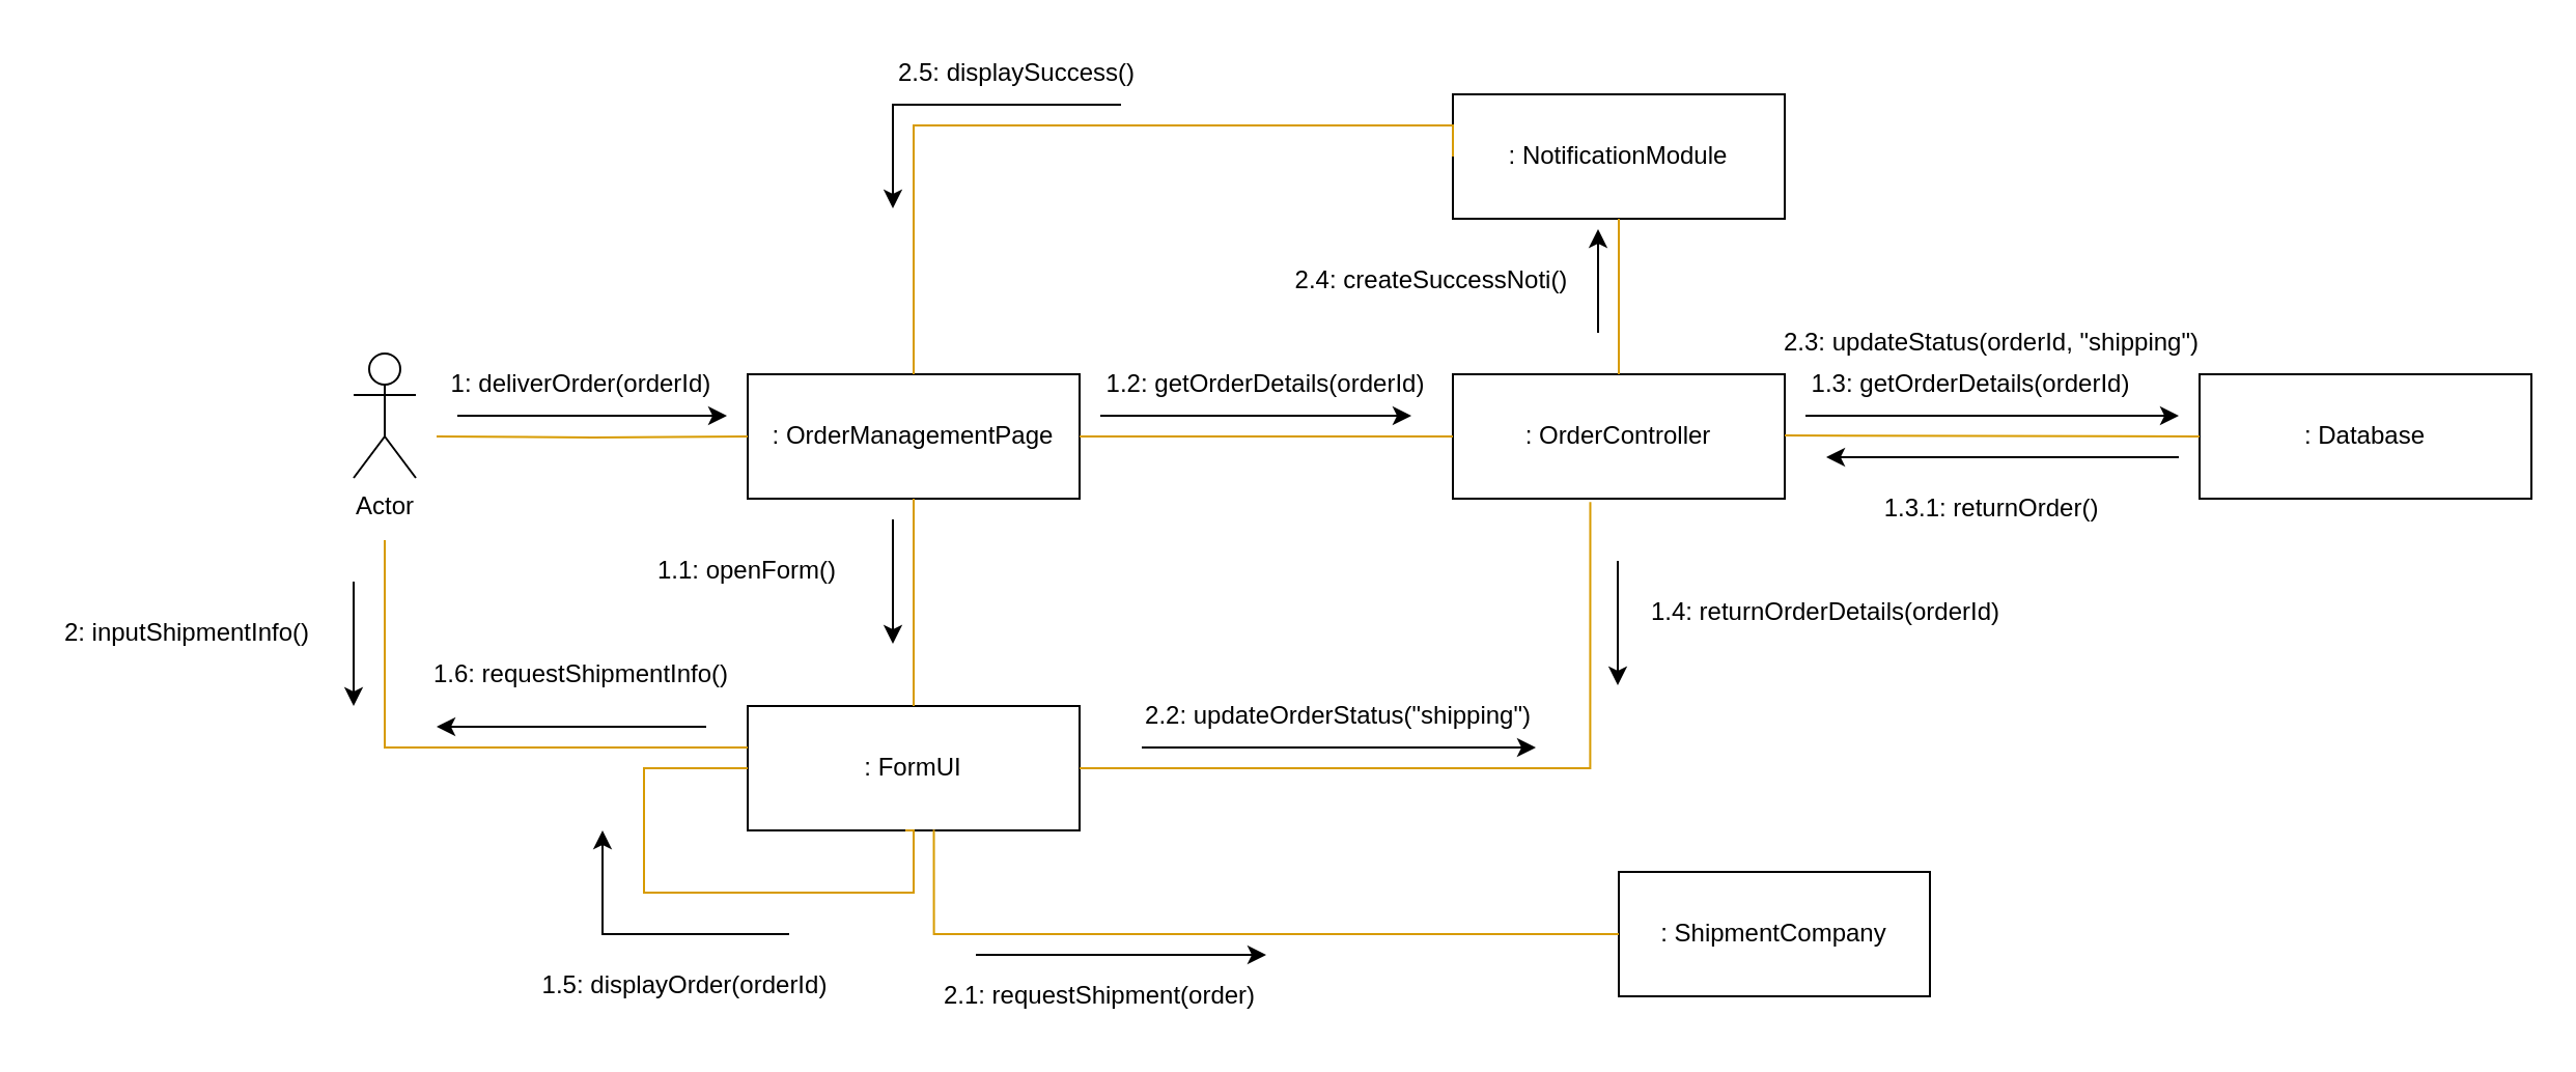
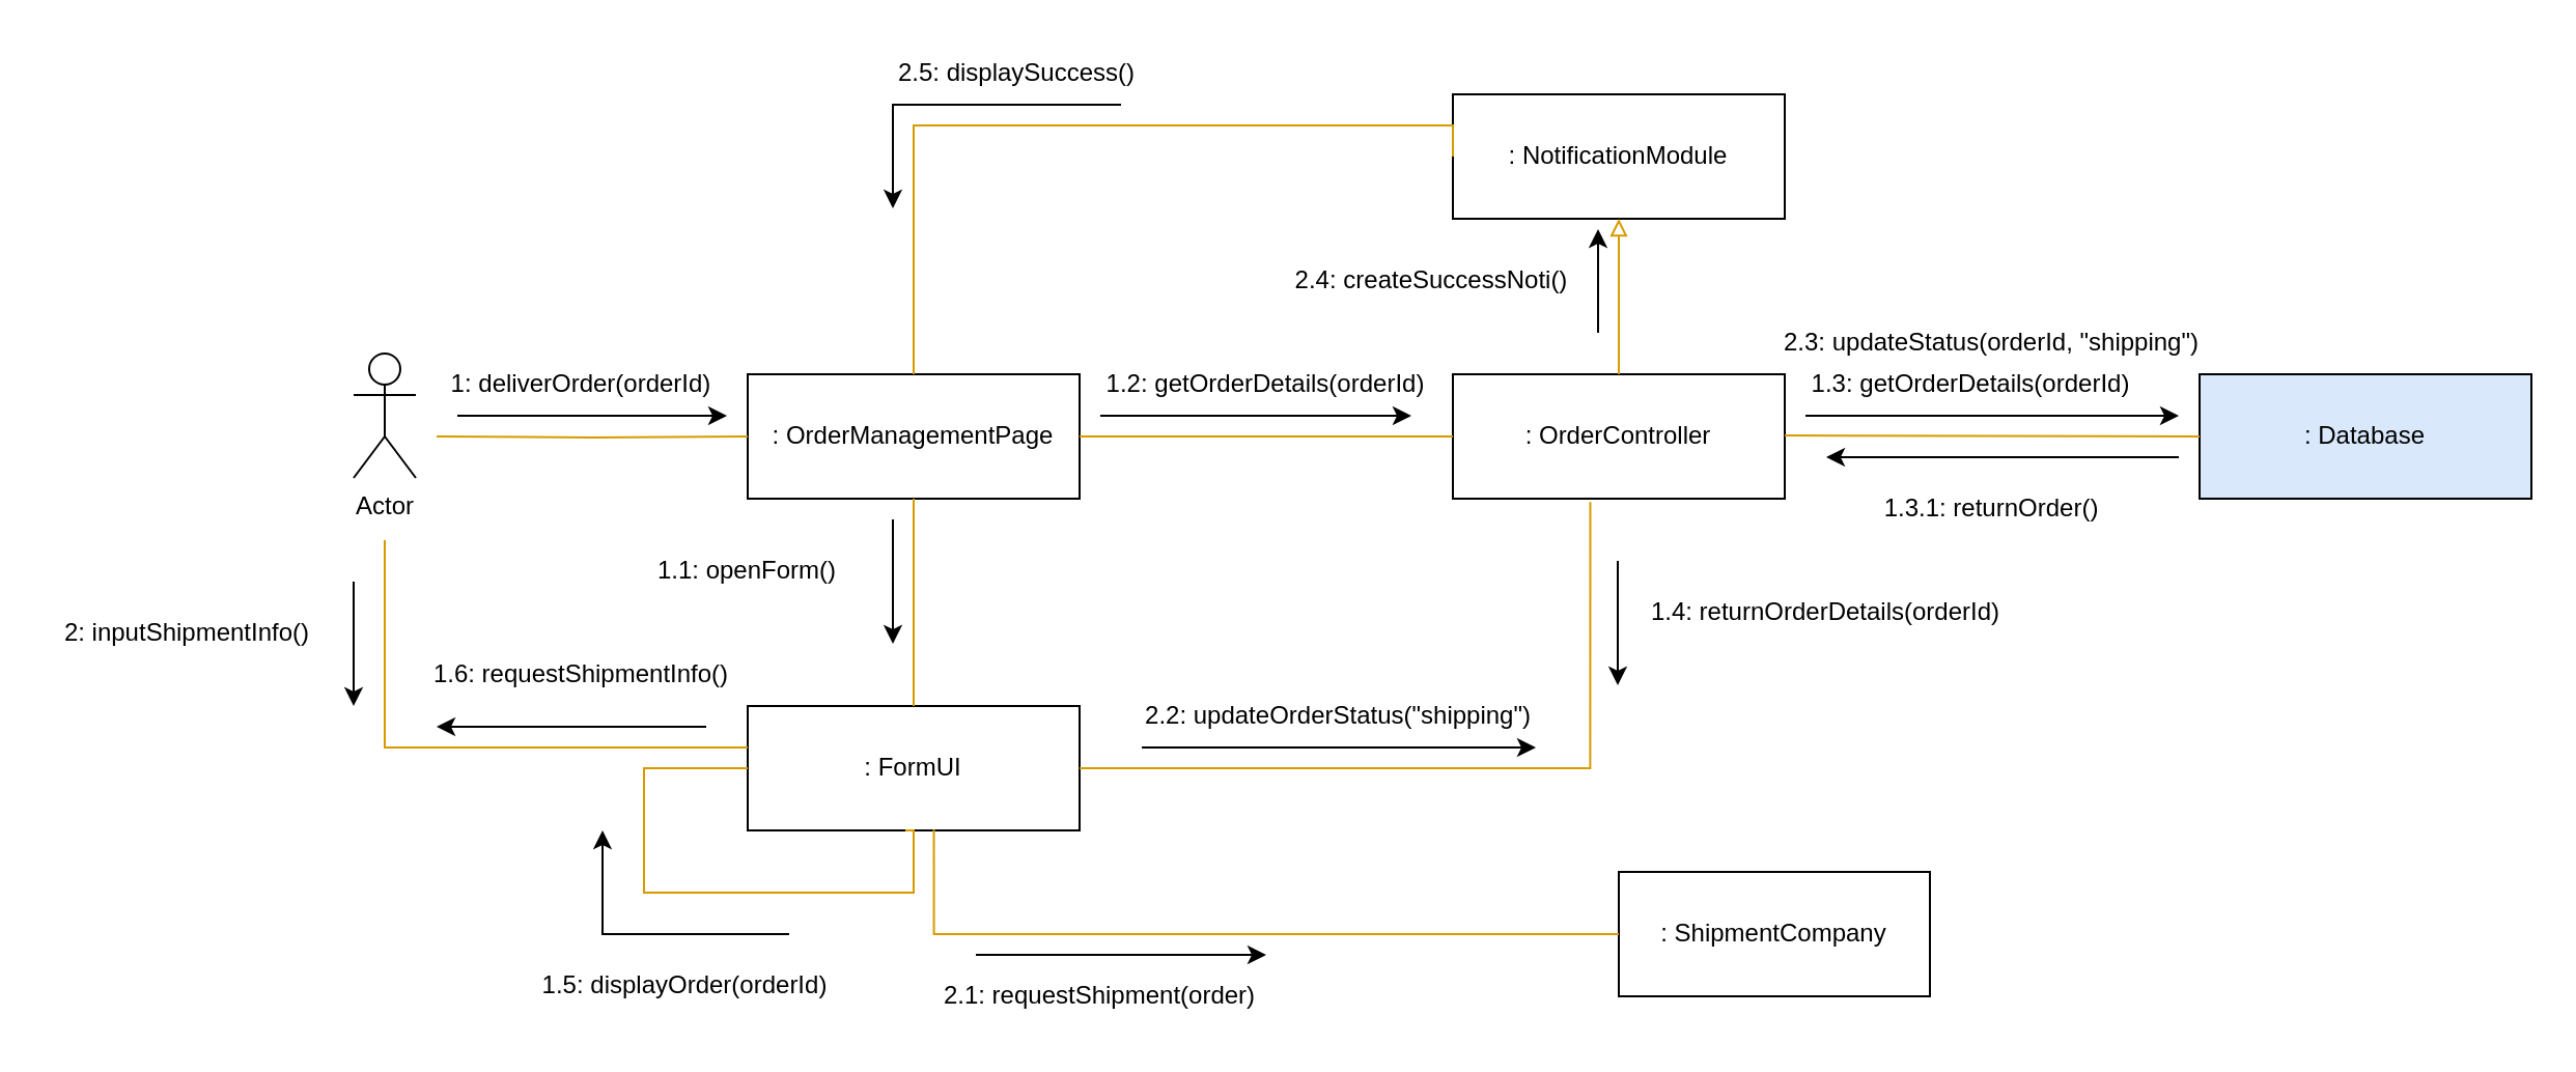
  <mxCell id="0" />
  <mxCell id="1" parent="0" />
  <mxCell id="2" value="Actor" style="shape=umlActor;verticalLabelPosition=bottom;verticalAlign=top;html=1;outlineConnect=0;" vertex="1" parent="1"><mxGeometry x="170" y="170" width="30" height="60" as="geometry" /></mxCell>
  <mxCell id="3" value=": OrderManagementPage" style="rounded=0;whiteSpace=wrap;html=1;" vertex="1" parent="1"><mxGeometry x="360" y="180" width="160" height="60" as="geometry" /></mxCell>
  <mxCell id="4" value=": FormUI" style="rounded=0;whiteSpace=wrap;html=1;" vertex="1" parent="1"><mxGeometry x="360" y="340" width="160" height="60" as="geometry" /></mxCell>
  <mxCell id="5" value=": OrderController" style="rounded=0;whiteSpace=wrap;html=1;" vertex="1" parent="1"><mxGeometry x="700" y="180" width="160" height="60" as="geometry" /></mxCell>
- <mxCell id="6" value=": Database" style="rounded=0;whiteSpace=wrap;html=1;" vertex="1" parent="1"><mxGeometry x="1060" y="180" width="160" height="60" as="geometry" /></mxCell>
+ <mxCell id="6" value=": Database" style="rounded=0;whiteSpace=wrap;html=1;fillColor=#dae8fc;" vertex="1" parent="1"><mxGeometry x="1060" y="180" width="160" height="60" as="geometry" /></mxCell>
  <mxCell id="7" value=": ShipmentCompany" style="rounded=0;whiteSpace=wrap;html=1;" vertex="1" parent="1"><mxGeometry x="780" y="420" width="150" height="60" as="geometry" /></mxCell>
  <mxCell id="8" style="edgeStyle=orthogonalEdgeStyle;rounded=0;orthogonalLoop=1;jettySize=auto;html=1;fontFamily=Tahoma;fontSize=14;fontColor=#000066;endArrow=none;endFill=0;fillColor=#ffe6cc;strokeColor=#d79b00;entryX=0;entryY=0.5;entryDx=0;entryDy=0;" edge="1" parent="1" target="3"><mxGeometry relative="1" as="geometry"><mxPoint x="210" y="210" as="sourcePoint" /><mxPoint x="340" y="209.5" as="targetPoint" /><Array as="points" /></mxGeometry></mxCell>
  <mxCell id="9" value="" style="endArrow=classic;html=1;rounded=0;" edge="1" parent="1"><mxGeometry width="50" height="50" relative="1" as="geometry"><mxPoint x="220" y="200" as="sourcePoint" /><mxPoint x="350" y="200" as="targetPoint" /></mxGeometry></mxCell>
  <mxCell id="10" value="1: deliverOrder(orderId)" style="text;html=1;align=center;verticalAlign=middle;whiteSpace=wrap;rounded=0;" vertex="1" parent="1"><mxGeometry x="210" y="170" width="140" height="30" as="geometry" /></mxCell>
  <mxCell id="11" value="" style="endArrow=classic;html=1;rounded=0;" edge="1" parent="1"><mxGeometry width="50" height="50" relative="1" as="geometry"><mxPoint x="530" y="200" as="sourcePoint" /><mxPoint x="680" y="200" as="targetPoint" /><Array as="points" /></mxGeometry></mxCell>
  <mxCell id="12" style="edgeStyle=orthogonalEdgeStyle;rounded=0;orthogonalLoop=1;jettySize=auto;html=1;fontFamily=Tahoma;fontSize=14;fontColor=#000066;endArrow=none;endFill=0;fillColor=#ffe6cc;strokeColor=#d79b00;exitX=1;exitY=0.5;exitDx=0;exitDy=0;entryX=0;entryY=0.5;entryDx=0;entryDy=0;" edge="1" parent="1" source="3" target="5"><mxGeometry relative="1" as="geometry"><mxPoint x="570" y="210" as="sourcePoint" /><mxPoint x="660" y="210" as="targetPoint" /><Array as="points" /></mxGeometry></mxCell>
  <mxCell id="13" value="1.2: getOrderDetails(orderId)" style="text;html=1;align=center;verticalAlign=middle;whiteSpace=wrap;rounded=0;" vertex="1" parent="1"><mxGeometry x="530" y="170" width="160" height="30" as="geometry" /></mxCell>
  <mxCell id="14" style="edgeStyle=orthogonalEdgeStyle;rounded=0;orthogonalLoop=1;jettySize=auto;html=1;fontFamily=Tahoma;fontSize=14;fontColor=#000066;endArrow=none;endFill=0;fillColor=#ffe6cc;strokeColor=#d79b00;exitX=1;exitY=0.5;exitDx=0;exitDy=0;entryX=0;entryY=0.5;entryDx=0;entryDy=0;" edge="1" parent="1" target="6"><mxGeometry relative="1" as="geometry"><mxPoint x="860" y="209.5" as="sourcePoint" /><mxPoint x="1030" y="210" as="targetPoint" /><Array as="points" /></mxGeometry></mxCell>
  <mxCell id="15" value="1.3: getOrderDetails(orderId)" style="text;html=1;align=center;verticalAlign=middle;whiteSpace=wrap;rounded=0;" vertex="1" parent="1"><mxGeometry x="870" y="170" width="160" height="30" as="geometry" /></mxCell>
  <mxCell id="16" value="" style="endArrow=classic;html=1;rounded=0;" edge="1" parent="1"><mxGeometry width="50" height="50" relative="1" as="geometry"><mxPoint x="870" y="200" as="sourcePoint" /><mxPoint x="1050" y="200" as="targetPoint" /></mxGeometry></mxCell>
  <mxCell id="17" value="" style="endArrow=classic;html=1;rounded=0;" edge="1" parent="1"><mxGeometry width="50" height="50" relative="1" as="geometry"><mxPoint x="1050" y="220" as="sourcePoint" /><mxPoint x="880" y="220" as="targetPoint" /></mxGeometry></mxCell>
  <mxCell id="18" value="1.3.1: returnOrder()" style="text;html=1;align=center;verticalAlign=middle;whiteSpace=wrap;rounded=0;" vertex="1" parent="1"><mxGeometry x="890" y="230" width="140" height="30" as="geometry" /></mxCell>
  <mxCell id="19" style="edgeStyle=orthogonalEdgeStyle;rounded=0;orthogonalLoop=1;jettySize=auto;html=1;fontFamily=Tahoma;fontSize=14;fontColor=#000066;endArrow=none;endFill=0;fillColor=#ffe6cc;strokeColor=#d79b00;entryX=0.414;entryY=1.027;entryDx=0;entryDy=0;entryPerimeter=0;exitX=1;exitY=0.5;exitDx=0;exitDy=0;" edge="1" parent="1" source="4" target="5"><mxGeometry relative="1" as="geometry"><mxPoint x="580" y="320" as="sourcePoint" /><mxPoint x="730" y="320" as="targetPoint" /><Array as="points"><mxPoint x="766" y="370" /></Array></mxGeometry></mxCell>
  <mxCell id="20" value="" style="endArrow=classic;html=1;rounded=0;" edge="1" parent="1"><mxGeometry width="50" height="50" relative="1" as="geometry"><mxPoint x="430" y="250" as="sourcePoint" /><mxPoint x="430" y="310" as="targetPoint" /></mxGeometry></mxCell>
  <mxCell id="21" style="edgeStyle=orthogonalEdgeStyle;rounded=0;orthogonalLoop=1;jettySize=auto;html=1;fontFamily=Tahoma;fontSize=14;fontColor=#000066;endArrow=none;endFill=0;fillColor=#ffe6cc;strokeColor=#d79b00;exitX=0.5;exitY=1;exitDx=0;exitDy=0;entryX=0.5;entryY=0;entryDx=0;entryDy=0;" edge="1" parent="1" source="3" target="4"><mxGeometry relative="1" as="geometry"><mxPoint x="440" y="290" as="sourcePoint" /><mxPoint x="620" y="290" as="targetPoint" /><Array as="points"><mxPoint x="440" y="340" /></Array></mxGeometry></mxCell>
  <mxCell id="22" value="" style="endArrow=classic;html=1;rounded=0;" edge="1" parent="1"><mxGeometry width="50" height="50" relative="1" as="geometry"><mxPoint x="779.5" y="270" as="sourcePoint" /><mxPoint x="779.5" y="330" as="targetPoint" /></mxGeometry></mxCell>
  <mxCell id="23" value="1.4: returnOrderDetails(orderId)" style="text;html=1;align=center;verticalAlign=middle;whiteSpace=wrap;rounded=0;" vertex="1" parent="1"><mxGeometry x="790" y="280" width="180" height="30" as="geometry" /></mxCell>
  <mxCell id="24" value="1.1: openForm()" style="text;html=1;align=center;verticalAlign=middle;whiteSpace=wrap;rounded=0;" vertex="1" parent="1"><mxGeometry x="290" y="260" width="140" height="30" as="geometry" /></mxCell>
  <mxCell id="25" style="edgeStyle=orthogonalEdgeStyle;rounded=0;orthogonalLoop=1;jettySize=auto;html=1;fontFamily=Tahoma;fontSize=14;fontColor=#000066;endArrow=none;endFill=0;fillColor=#ffe6cc;strokeColor=#d79b00;entryX=0.414;entryY=1.027;entryDx=0;entryDy=0;entryPerimeter=0;exitX=0;exitY=0.5;exitDx=0;exitDy=0;" edge="1" parent="1" source="4"><mxGeometry relative="1" as="geometry"><mxPoint x="310" y="370" as="sourcePoint" /><mxPoint x="436" y="400" as="targetPoint" /><Array as="points"><mxPoint x="310" y="370" /><mxPoint x="310" y="430" /><mxPoint x="440" y="430" /><mxPoint x="440" y="400" /></Array></mxGeometry></mxCell>
  <mxCell id="26" value="" style="endArrow=classic;html=1;rounded=0;" edge="1" parent="1"><mxGeometry width="50" height="50" relative="1" as="geometry"><mxPoint x="380" y="450" as="sourcePoint" /><mxPoint x="290" y="400" as="targetPoint" /><Array as="points"><mxPoint x="290" y="450" /></Array></mxGeometry></mxCell>
  <mxCell id="27" value="1.5: displayOrder(orderId)" style="text;html=1;align=center;verticalAlign=middle;whiteSpace=wrap;rounded=0;" vertex="1" parent="1"><mxGeometry x="260" y="460" width="140" height="30" as="geometry" /></mxCell>
  <mxCell id="28" style="edgeStyle=orthogonalEdgeStyle;rounded=0;orthogonalLoop=1;jettySize=auto;html=1;fontFamily=Tahoma;fontSize=14;fontColor=#000066;endArrow=none;endFill=0;fillColor=#ffe6cc;strokeColor=#d79b00;" edge="1" parent="1"><mxGeometry relative="1" as="geometry"><mxPoint x="185" y="260" as="sourcePoint" /><mxPoint x="360" y="360" as="targetPoint" /><Array as="points"><mxPoint x="185" y="360" /><mxPoint x="360" y="360" /></Array></mxGeometry></mxCell>
  <mxCell id="29" value="1.6: requestShipmentInfo()" style="text;html=1;align=center;verticalAlign=middle;whiteSpace=wrap;rounded=0;" vertex="1" parent="1"><mxGeometry x="200" y="310" width="160" height="30" as="geometry" /></mxCell>
  <mxCell id="30" value="" style="endArrow=classic;html=1;rounded=0;" edge="1" parent="1"><mxGeometry width="50" height="50" relative="1" as="geometry"><mxPoint x="340" y="350" as="sourcePoint" /><mxPoint x="210" y="350" as="targetPoint" /></mxGeometry></mxCell>
  <mxCell id="31" value="" style="endArrow=classic;html=1;rounded=0;" edge="1" parent="1"><mxGeometry width="50" height="50" relative="1" as="geometry"><mxPoint x="170" y="280" as="sourcePoint" /><mxPoint x="170" y="340" as="targetPoint" /></mxGeometry></mxCell>
  <mxCell id="32" value="2: inputShipmentInfo()" style="text;html=1;align=center;verticalAlign=middle;whiteSpace=wrap;rounded=0;" vertex="1" parent="1"><mxGeometry x="20" y="290" width="140" height="30" as="geometry" /></mxCell>
  <mxCell id="33" style="edgeStyle=orthogonalEdgeStyle;rounded=0;orthogonalLoop=1;jettySize=auto;html=1;fontFamily=Tahoma;fontSize=14;fontColor=#000066;endArrow=none;endFill=0;fillColor=#ffe6cc;strokeColor=#d79b00;entryX=0;entryY=0.5;entryDx=0;entryDy=0;exitX=0.561;exitY=0.994;exitDx=0;exitDy=0;exitPerimeter=0;" edge="1" parent="1" source="4" target="7"><mxGeometry relative="1" as="geometry"><mxPoint x="490" y="430" as="sourcePoint" /><mxPoint x="566" y="460" as="targetPoint" /><Array as="points"><mxPoint x="450" y="450" /></Array></mxGeometry></mxCell>
  <mxCell id="34" value="2.1: requestShipment(order)" style="text;html=1;align=center;verticalAlign=middle;whiteSpace=wrap;rounded=0;" vertex="1" parent="1"><mxGeometry x="450" y="465" width="160" height="30" as="geometry" /></mxCell>
  <mxCell id="35" value="2.2: updateOrderStatus(&quot;shipping&quot;)" style="text;html=1;align=center;verticalAlign=middle;whiteSpace=wrap;rounded=0;" vertex="1" parent="1"><mxGeometry x="550" y="330" width="190" height="30" as="geometry" /></mxCell>
  <mxCell id="36" value="" style="endArrow=classic;html=1;rounded=0;" edge="1" parent="1"><mxGeometry width="50" height="50" relative="1" as="geometry"><mxPoint x="470" y="460" as="sourcePoint" /><mxPoint x="610" y="460" as="targetPoint" /></mxGeometry></mxCell>
  <mxCell id="37" value="" style="endArrow=classic;html=1;rounded=0;entryX=1;entryY=1;entryDx=0;entryDy=0;" edge="1" parent="1" target="35"><mxGeometry width="50" height="50" relative="1" as="geometry"><mxPoint x="550" y="360" as="sourcePoint" /><mxPoint x="690" y="360" as="targetPoint" /></mxGeometry></mxCell>
  <mxCell id="38" value="2.3: updateStatus(orderId, &quot;shipping&quot;)" style="text;html=1;align=center;verticalAlign=middle;whiteSpace=wrap;rounded=0;" vertex="1" parent="1"><mxGeometry x="855" y="150" width="210" height="30" as="geometry" /></mxCell>
  <mxCell id="39" value=": NotificationModule" style="rounded=0;whiteSpace=wrap;html=1;" vertex="1" parent="1"><mxGeometry x="700" y="45" width="160" height="60" as="geometry" /></mxCell>
  <mxCell id="40" value="" style="endArrow=classic;html=1;rounded=0;" edge="1" parent="1"><mxGeometry width="50" height="50" relative="1" as="geometry"><mxPoint x="770" y="160" as="sourcePoint" /><mxPoint x="770" y="110" as="targetPoint" /></mxGeometry></mxCell>
- <mxCell id="41" style="edgeStyle=orthogonalEdgeStyle;rounded=0;orthogonalLoop=1;jettySize=auto;html=1;fontFamily=Tahoma;fontSize=14;fontColor=#000066;endArrow=none;endFill=0;fillColor=#ffe6cc;strokeColor=#d79b00;exitX=0.5;exitY=0;exitDx=0;exitDy=0;entryX=0.5;entryY=1;entryDx=0;entryDy=0;" edge="1" parent="1" source="5" target="39"><mxGeometry relative="1" as="geometry"><mxPoint x="760" y="140" as="sourcePoint" /><mxPoint x="940" y="140" as="targetPoint" /><Array as="points" /></mxGeometry></mxCell>
+ <mxCell id="41" style="edgeStyle=orthogonalEdgeStyle;rounded=0;orthogonalLoop=1;jettySize=auto;html=1;fontFamily=Tahoma;fontSize=14;fontColor=#000066;endArrow=block;endFill=0;fillColor=#ffe6cc;strokeColor=#d79b00;exitX=0.5;exitY=0;exitDx=0;exitDy=0;entryX=0.5;entryY=1;entryDx=0;entryDy=0;" edge="1" parent="1" source="5" target="39"><mxGeometry relative="1" as="geometry"><mxPoint x="760" y="140" as="sourcePoint" /><mxPoint x="940" y="140" as="targetPoint" /><Array as="points" /></mxGeometry></mxCell>
  <mxCell id="42" value="2.4: createSuccessNoti()" style="text;html=1;align=center;verticalAlign=middle;whiteSpace=wrap;rounded=0;" vertex="1" parent="1"><mxGeometry x="610" y="120" width="160" height="30" as="geometry" /></mxCell>
  <mxCell id="43" style="edgeStyle=orthogonalEdgeStyle;rounded=0;orthogonalLoop=1;jettySize=auto;html=1;fontFamily=Tahoma;fontSize=14;fontColor=#000066;endArrow=none;endFill=0;fillColor=#ffe6cc;strokeColor=#d79b00;exitX=0;exitY=0.5;exitDx=0;exitDy=0;entryX=0.5;entryY=0;entryDx=0;entryDy=0;" edge="1" parent="1" source="39" target="3"><mxGeometry relative="1" as="geometry"><mxPoint x="480" y="40" as="sourcePoint" /><mxPoint x="480" y="140" as="targetPoint" /><Array as="points"><mxPoint x="440" y="60" /></Array></mxGeometry></mxCell>
  <mxCell id="44" value="" style="endArrow=classic;html=1;rounded=0;" edge="1" parent="1"><mxGeometry width="50" height="50" relative="1" as="geometry"><mxPoint x="540" y="50" as="sourcePoint" /><mxPoint x="430" y="100" as="targetPoint" /><Array as="points"><mxPoint x="430" y="50" /></Array></mxGeometry></mxCell>
  <mxCell id="45" value="2.5: displaySuccess()" style="text;html=1;align=center;verticalAlign=middle;whiteSpace=wrap;rounded=0;" vertex="1" parent="1"><mxGeometry x="410" y="20" width="160" height="30" as="geometry" /></mxCell>
